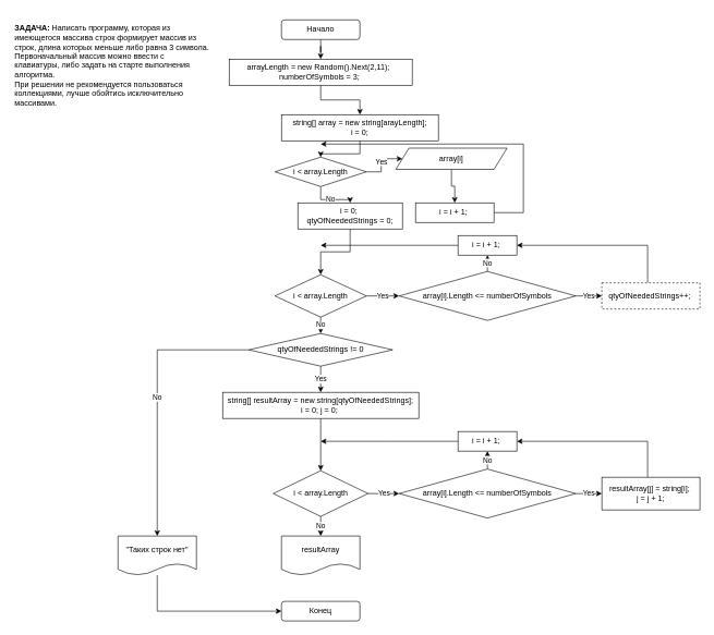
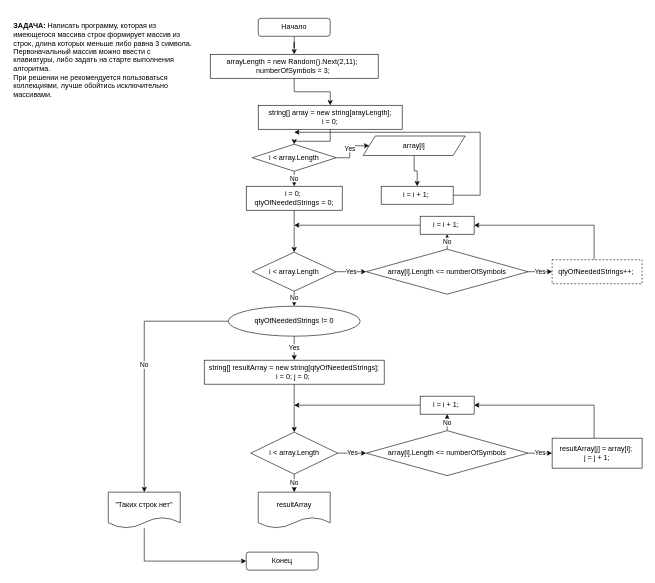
  <mxCell id="0" />
  <mxCell id="1" parent="0" />
  <mxCell id="2" value="&lt;b&gt;ЗАДАЧА: &lt;/b&gt;Написать программу, которая из имеющегося массива строк формирует массив из строк, длина которых меньше либо равна 3 символа. Первоначальный массив можно ввести с клавиатуры, либо задать на старте выполнения алгоритма.&amp;nbsp;&lt;br&gt;При решении не рекомендуется пользоваться коллекциями, лучше обойтись исключительно массивами.&amp;nbsp;" style="text;html=1;strokeColor=none;fillColor=none;align=left;verticalAlign=middle;whiteSpace=wrap;rounded=0;" parent="1" vertex="1"><mxGeometry x="20" width="300" height="160" as="geometry" y="20" /></mxCell>
  <mxCell id="3" style="edgeStyle=orthogonalEdgeStyle;rounded=0;orthogonalLoop=1;jettySize=auto;html=1;entryX=0.5;entryY=0;entryDx=0;entryDy=0;" edge="1" parent="1" source="4" target="10"><mxGeometry relative="1" as="geometry" /></mxCell>
  <mxCell id="4" value="arrayLength = new Random().Next(2,11);&amp;nbsp;&amp;nbsp;&lt;br&gt;numberOfSymbols = 3;&amp;nbsp;" style="rounded=0;whiteSpace=wrap;html=1;" parent="1" vertex="1"><mxGeometry x="350" y="90" width="280" height="40" as="geometry" /></mxCell>
  <mxCell id="5" style="edgeStyle=orthogonalEdgeStyle;rounded=0;orthogonalLoop=1;jettySize=auto;html=1;entryX=0.5;entryY=0;entryDx=0;entryDy=0;" edge="1" parent="1" source="6" target="4"><mxGeometry relative="1" as="geometry" /></mxCell>
  <mxCell id="6" value="Начало" style="rounded=1;whiteSpace=wrap;html=1;" parent="1" vertex="1"><mxGeometry x="430" y="30" width="120" height="30" as="geometry" /></mxCell>
  <mxCell id="7" style="edgeStyle=orthogonalEdgeStyle;rounded=0;orthogonalLoop=1;jettySize=auto;html=1;entryX=0.5;entryY=0;entryDx=0;entryDy=0;" edge="1" parent="1" source="8" target="15"><mxGeometry relative="1" as="geometry" /></mxCell>
  <mxCell id="8" value="array[i]" style="shape=parallelogram;perimeter=parallelogramPerimeter;whiteSpace=wrap;html=1;fixedSize=1;" parent="1" vertex="1"><mxGeometry x="605" y="226.25" width="170" height="32.5" as="geometry" /></mxCell>
  <mxCell id="9" style="edgeStyle=orthogonalEdgeStyle;rounded=0;orthogonalLoop=1;jettySize=auto;html=1;entryX=0.5;entryY=0;entryDx=0;entryDy=0;" edge="1" parent="1" source="10" target="13"><mxGeometry relative="1" as="geometry" /></mxCell>
  <mxCell id="10" value="string[] array = new string[arayLength];&lt;br&gt;i = 0;" style="whiteSpace=wrap;html=1;" vertex="1" parent="1"><mxGeometry x="430" y="175" width="240" height="40" as="geometry" /></mxCell>
  <mxCell id="11" value="Yes" style="edgeStyle=orthogonalEdgeStyle;rounded=0;orthogonalLoop=1;jettySize=auto;html=1;entryX=0;entryY=0.5;entryDx=0;entryDy=0;" edge="1" parent="1" source="13" target="8"><mxGeometry relative="1" as="geometry" /></mxCell>
  <mxCell id="12" value="No" style="edgeStyle=orthogonalEdgeStyle;rounded=0;orthogonalLoop=1;jettySize=auto;html=1;entryX=0.5;entryY=0;entryDx=0;entryDy=0;" edge="1" parent="1" source="13" target="17"><mxGeometry relative="1" as="geometry" /></mxCell>
  <mxCell id="13" value="i &amp;lt; array.Length" style="rhombus;whiteSpace=wrap;html=1;" vertex="1" parent="1"><mxGeometry x="420" y="240" width="140" height="45" as="geometry" /></mxCell>
  <mxCell id="14" style="edgeStyle=orthogonalEdgeStyle;rounded=0;orthogonalLoop=1;jettySize=auto;html=1;" edge="1" parent="1" source="15"><mxGeometry relative="1" as="geometry"><mxPoint x="490" y="220" as="targetPoint" /><Array as="points"><mxPoint x="800" y="325" /><mxPoint x="800" y="220" /></Array></mxGeometry></mxCell>
  <mxCell id="15" value="i = i + 1;&amp;nbsp;" style="rounded=0;whiteSpace=wrap;html=1;" vertex="1" parent="1"><mxGeometry x="635" y="310" width="120" height="30" as="geometry" /></mxCell>
  <mxCell id="16" style="edgeStyle=orthogonalEdgeStyle;rounded=0;orthogonalLoop=1;jettySize=auto;html=1;entryX=0.5;entryY=0;entryDx=0;entryDy=0;" edge="1" parent="1" source="17" target="21"><mxGeometry relative="1" as="geometry" /></mxCell>
- <mxCell id="17" value="i = 0;&amp;nbsp;&lt;br&gt;qtyOfNeededStrings = 0;" style="rounded=0;whiteSpace=wrap;html=1;" vertex="1" parent="1"><mxGeometry x="455" y="310" width="160" height="40" as="geometry" /></mxCell>
+ <mxCell id="17" value="i = 0;&amp;nbsp;&lt;br&gt;qtyOfNeededStrings = 0;" style="rounded=0;whiteSpace=wrap;html=1;" vertex="1" parent="1"><mxGeometry x="410" y="310" width="160" height="40" as="geometry" /></mxCell>
  <mxCell id="18" value="Yes" style="edgeStyle=orthogonalEdgeStyle;rounded=0;orthogonalLoop=1;jettySize=auto;html=1;entryX=0;entryY=0.5;entryDx=0;entryDy=0;" edge="1" parent="1" source="21" target="24"><mxGeometry relative="1" as="geometry" /></mxCell>
  <mxCell id="19" value="Yes" style="edgeStyle=orthogonalEdgeStyle;rounded=0;orthogonalLoop=1;jettySize=auto;html=1;entryX=0.5;entryY=0;entryDx=0;entryDy=0;startArrow=none;" edge="1" parent="1" source="43" target="28"><mxGeometry relative="1" as="geometry" /></mxCell>
  <mxCell id="20" value="No" style="edgeStyle=orthogonalEdgeStyle;rounded=0;orthogonalLoop=1;jettySize=auto;html=1;entryX=0.5;entryY=0;entryDx=0;entryDy=0;" edge="1" parent="1" source="21" target="43"><mxGeometry relative="1" as="geometry" /></mxCell>
  <mxCell id="21" value="i &amp;lt; array.Length" style="rhombus;whiteSpace=wrap;html=1;" vertex="1" parent="1"><mxGeometry x="420" y="420" width="140" height="65" as="geometry" /></mxCell>
  <mxCell id="22" value="Yes" style="edgeStyle=orthogonalEdgeStyle;rounded=0;orthogonalLoop=1;jettySize=auto;html=1;entryX=0;entryY=0.5;entryDx=0;entryDy=0;" edge="1" parent="1" source="24" target="26"><mxGeometry relative="1" as="geometry" /></mxCell>
  <mxCell id="23" value="No" style="edgeStyle=orthogonalEdgeStyle;rounded=0;orthogonalLoop=1;jettySize=auto;html=1;" edge="1" parent="1" source="24"><mxGeometry relative="1" as="geometry"><mxPoint x="745" y="390" as="targetPoint" /></mxGeometry></mxCell>
  <mxCell id="24" value="array[i].Length &amp;lt;= numberOfSymbols" style="rhombus;whiteSpace=wrap;html=1;" vertex="1" parent="1"><mxGeometry x="610" y="415" width="270" height="75" as="geometry" /></mxCell>
  <mxCell id="25" style="edgeStyle=orthogonalEdgeStyle;rounded=0;orthogonalLoop=1;jettySize=auto;html=1;entryX=1;entryY=0.5;entryDx=0;entryDy=0;" edge="1" parent="1" source="26" target="30"><mxGeometry relative="1" as="geometry"><Array as="points"><mxPoint x="990" y="375" /></Array></mxGeometry></mxCell>
  <mxCell id="26" value="qtyOfNeededStrings++;&amp;nbsp;" style="rounded=0;whiteSpace=wrap;html=1;dashed=1;" vertex="1" parent="1"><mxGeometry x="920" y="432.5" width="150" height="40" as="geometry" /></mxCell>
  <mxCell id="27" style="edgeStyle=orthogonalEdgeStyle;rounded=0;orthogonalLoop=1;jettySize=auto;html=1;entryX=0.5;entryY=0;entryDx=0;entryDy=0;" edge="1" parent="1" source="28" target="34"><mxGeometry relative="1" as="geometry" /></mxCell>
  <mxCell id="28" value="string[] resultArray = new string[qtyOfNeededStrings];&lt;br&gt;i = 0; j = 0;&amp;nbsp;" style="whiteSpace=wrap;html=1;" vertex="1" parent="1"><mxGeometry x="340" y="600" width="300" height="40" as="geometry" /></mxCell>
  <mxCell id="29" style="edgeStyle=orthogonalEdgeStyle;rounded=0;orthogonalLoop=1;jettySize=auto;html=1;" edge="1" parent="1" source="30"><mxGeometry relative="1" as="geometry"><mxPoint x="490" y="375" as="targetPoint" /></mxGeometry></mxCell>
  <mxCell id="30" value="i = i + 1;&amp;nbsp;&lt;br&gt;" style="rounded=0;whiteSpace=wrap;html=1;" vertex="1" parent="1"><mxGeometry x="700" y="360" width="90" height="30" as="geometry" /></mxCell>
  <mxCell id="31" style="edgeStyle=orthogonalEdgeStyle;rounded=0;orthogonalLoop=1;jettySize=auto;html=1;exitX=0.5;exitY=1;exitDx=0;exitDy=0;" edge="1" parent="1" source="30" target="30"><mxGeometry relative="1" as="geometry" /></mxCell>
  <mxCell id="32" value="Yes" style="edgeStyle=orthogonalEdgeStyle;rounded=0;orthogonalLoop=1;jettySize=auto;html=1;entryX=0;entryY=0.5;entryDx=0;entryDy=0;" edge="1" parent="1" source="34" target="37"><mxGeometry relative="1" as="geometry" /></mxCell>
  <mxCell id="33" value="No" style="edgeStyle=orthogonalEdgeStyle;rounded=0;orthogonalLoop=1;jettySize=auto;html=1;entryX=0.5;entryY=0;entryDx=0;entryDy=0;" edge="1" parent="1" source="34" target="44"><mxGeometry relative="1" as="geometry" /></mxCell>
  <mxCell id="34" value="i &amp;lt; array.Length" style="rhombus;whiteSpace=wrap;html=1;" vertex="1" parent="1"><mxGeometry x="417.5" y="720" width="145" height="70" as="geometry" /></mxCell>
  <mxCell id="35" value="Yes" style="edgeStyle=orthogonalEdgeStyle;rounded=0;orthogonalLoop=1;jettySize=auto;html=1;entryX=0;entryY=0.5;entryDx=0;entryDy=0;" edge="1" parent="1" source="37" target="39"><mxGeometry relative="1" as="geometry" /></mxCell>
  <mxCell id="36" value="No" style="edgeStyle=orthogonalEdgeStyle;rounded=0;orthogonalLoop=1;jettySize=auto;html=1;entryX=0.5;entryY=1;entryDx=0;entryDy=0;" edge="1" parent="1" source="37" target="41"><mxGeometry relative="1" as="geometry" /></mxCell>
  <mxCell id="37" value="array[i].Length &amp;lt;= numberOfSymbols" style="rhombus;whiteSpace=wrap;html=1;" vertex="1" parent="1"><mxGeometry x="610" y="717.5" width="270" height="75" as="geometry" /></mxCell>
  <mxCell id="38" style="edgeStyle=orthogonalEdgeStyle;rounded=0;orthogonalLoop=1;jettySize=auto;html=1;entryX=1;entryY=0.5;entryDx=0;entryDy=0;" edge="1" parent="1" source="39" target="41"><mxGeometry relative="1" as="geometry"><Array as="points"><mxPoint x="990" y="675" /></Array></mxGeometry></mxCell>
- <mxCell id="39" value="resultArray[j] = string[i];&amp;nbsp;&lt;br&gt;j = j + 1;" style="rounded=0;whiteSpace=wrap;html=1;" vertex="1" parent="1"><mxGeometry x="920" y="730" width="150" height="50" as="geometry" /></mxCell>
+ <mxCell id="39" value="resultArray[j] = array[i];&amp;nbsp;&lt;br&gt;j = j + 1;" style="rounded=0;whiteSpace=wrap;html=1;" vertex="1" parent="1"><mxGeometry x="920" y="730" width="150" height="50" as="geometry" /></mxCell>
  <mxCell id="40" style="edgeStyle=orthogonalEdgeStyle;rounded=0;orthogonalLoop=1;jettySize=auto;html=1;" edge="1" parent="1" source="41"><mxGeometry relative="1" as="geometry"><mxPoint x="490" y="675" as="targetPoint" /></mxGeometry></mxCell>
  <mxCell id="41" value="i = i + 1;&amp;nbsp;&lt;br&gt;" style="rounded=0;whiteSpace=wrap;html=1;" vertex="1" parent="1"><mxGeometry x="700" y="660" width="90" height="30" as="geometry" /></mxCell>
  <mxCell id="42" value="No" style="edgeStyle=orthogonalEdgeStyle;rounded=0;orthogonalLoop=1;jettySize=auto;html=1;entryX=0.5;entryY=0;entryDx=0;entryDy=0;" edge="1" parent="1" source="43" target="47"><mxGeometry relative="1" as="geometry" /></mxCell>
- <mxCell id="43" value="&lt;span style=&quot;color: rgb(0, 0, 0); font-family: Helvetica; font-size: 12px; font-style: normal; font-variant-ligatures: normal; font-variant-caps: normal; font-weight: 400; letter-spacing: normal; orphans: 2; text-align: center; text-indent: 0px; text-transform: none; widows: 2; word-spacing: 0px; -webkit-text-stroke-width: 0px; background-color: rgb(248, 249, 250); text-decoration-thickness: initial; text-decoration-style: initial; text-decoration-color: initial; float: none; display: inline !important;&quot;&gt;qtyOfNeededStrings != 0&lt;/span&gt;" style="rhombus;whiteSpace=wrap;html=1;" vertex="1" parent="1"><mxGeometry x="380" y="510" width="220" height="50" as="geometry" /></mxCell>
+ <mxCell id="43" value="&lt;span style=&quot;color: rgb(0, 0, 0); font-family: Helvetica; font-size: 12px; font-style: normal; font-variant-ligatures: normal; font-variant-caps: normal; font-weight: 400; letter-spacing: normal; orphans: 2; text-align: center; text-indent: 0px; text-transform: none; widows: 2; word-spacing: 0px; -webkit-text-stroke-width: 0px; background-color: rgb(248, 249, 250); text-decoration-thickness: initial; text-decoration-style: initial; text-decoration-color: initial; float: none; display: inline !important;&quot;&gt;qtyOfNeededStrings != 0&lt;/span&gt;" style="ellipse;whiteSpace=wrap;html=1;" vertex="1" parent="1"><mxGeometry x="380" y="510" width="220" height="50" as="geometry" /></mxCell>
  <mxCell id="44" value="resultArray" style="shape=document;whiteSpace=wrap;html=1;boundedLbl=1;" vertex="1" parent="1"><mxGeometry x="430" y="820" width="120" height="60" as="geometry" /></mxCell>
- <mxCell id="45" value="Конец" style="rounded=1;whiteSpace=wrap;html=1;" vertex="1" parent="1"><mxGeometry x="430" y="920" width="120" height="30" as="geometry" /></mxCell>
+ <mxCell id="45" value="Конец" style="rounded=1;whiteSpace=wrap;html=1;" vertex="1" parent="1"><mxGeometry x="410" y="920" width="120" height="30" as="geometry" /></mxCell>
  <mxCell id="46" style="edgeStyle=orthogonalEdgeStyle;rounded=0;orthogonalLoop=1;jettySize=auto;html=1;entryX=0;entryY=0.5;entryDx=0;entryDy=0;" edge="1" parent="1" source="47" target="45"><mxGeometry relative="1" as="geometry"><Array as="points"><mxPoint x="240" y="935" /></Array></mxGeometry></mxCell>
  <mxCell id="47" value="&quot;Таких строк нет&quot;" style="shape=document;whiteSpace=wrap;html=1;boundedLbl=1;" vertex="1" parent="1"><mxGeometry x="180" y="820" width="120" height="60" as="geometry" /></mxCell>
